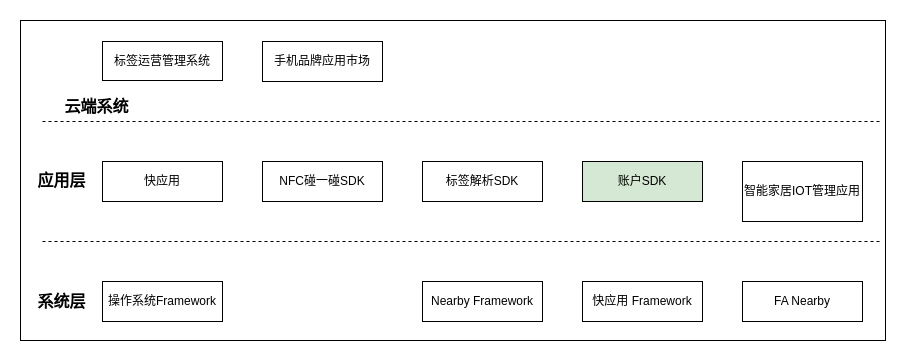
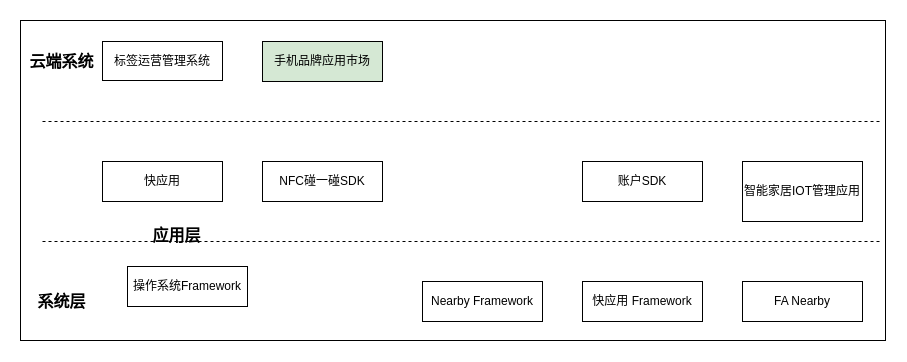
  <mxCell id="0" />
  <mxCell id="1" parent="0" />
  <mxCell id="2" value="" style="rounded=0;whiteSpace=wrap;html=1;fillColor=none;" vertex="1" parent="1"><mxGeometry x="20" y="20" width="865" height="320" as="geometry" /></mxCell>
  <mxCell id="3" value="快应用" style="rounded=0;whiteSpace=wrap;html=1;" vertex="1" parent="1"><mxGeometry x="102" y="161" width="120" height="40" as="geometry" /></mxCell>
  <mxCell id="4" value="NFC碰一碰SDK" style="rounded=0;whiteSpace=wrap;html=1;" vertex="1" parent="1"><mxGeometry x="262" y="161" width="120" height="40" as="geometry" /></mxCell>
- <mxCell id="5" value="账户SDK" style="rounded=0;whiteSpace=wrap;html=1;fillColor=#d5e8d4;" vertex="1" parent="1"><mxGeometry x="582" y="161" width="120" height="40" as="geometry" /></mxCell>
+ <mxCell id="5" value="账户SDK" style="rounded=0;whiteSpace=wrap;html=1;" vertex="1" parent="1"><mxGeometry x="582" y="161" width="120" height="40" as="geometry" /></mxCell>
  <mxCell id="6" value="标签运营管理系统" style="rounded=0;whiteSpace=wrap;html=1;" vertex="1" parent="1"><mxGeometry x="102" y="41" width="120" height="39" as="geometry" /></mxCell>
- <mxCell id="7" value="手机品牌应用市场" style="rounded=0;whiteSpace=wrap;html=1;" vertex="1" parent="1"><mxGeometry x="262" y="41" width="120" height="40" as="geometry" /></mxCell>
- <mxCell id="8" value="标签解析SDK" style="rounded=0;whiteSpace=wrap;html=1;" vertex="1" parent="1"><mxGeometry x="422" y="161" width="120" height="40" as="geometry" /></mxCell>
+ <mxCell id="7" value="手机品牌应用市场" style="rounded=0;whiteSpace=wrap;html=1;fillColor=#d5e8d4;" vertex="1" parent="1"><mxGeometry x="262" y="41" width="120" height="40" as="geometry" /></mxCell>
  <mxCell id="9" value="智能家居IOT管理应用" style="rounded=0;whiteSpace=wrap;html=1;" vertex="1" parent="1"><mxGeometry x="742" y="161" width="120" height="60" as="geometry" /></mxCell>
- <mxCell id="10" value="操作系统Framework" style="rounded=0;whiteSpace=wrap;html=1;" vertex="1" parent="1"><mxGeometry x="102" y="281" width="120" height="40" as="geometry" /></mxCell>
+ <mxCell id="10" value="操作系统Framework" style="rounded=0;whiteSpace=wrap;html=1;" vertex="1" parent="1"><mxGeometry x="127" y="266" width="120" height="40" as="geometry" /></mxCell>
  <mxCell id="11" value="快应用 Framework" style="rounded=0;whiteSpace=wrap;html=1;" vertex="1" parent="1"><mxGeometry x="582" y="281" width="120" height="40" as="geometry" /></mxCell>
  <mxCell id="12" value="Nearby Framework" style="rounded=0;whiteSpace=wrap;html=1;" vertex="1" parent="1"><mxGeometry x="422" y="281" width="120" height="40" as="geometry" /></mxCell>
  <mxCell id="13" value="FA Nearby" style="rounded=0;whiteSpace=wrap;html=1;" vertex="1" parent="1"><mxGeometry x="742" y="281" width="120" height="40" as="geometry" /></mxCell>
  <mxCell id="14" value="" style="endArrow=none;dashed=1;html=1;" edge="1" parent="1"><mxGeometry width="50" height="50" relative="1" as="geometry"><mxPoint x="42" y="121" as="sourcePoint" /><mxPoint x="882" y="121" as="targetPoint" /><Array as="points" /></mxGeometry></mxCell>
  <mxCell id="15" value="" style="endArrow=none;dashed=1;html=1;" edge="1" parent="1"><mxGeometry width="50" height="50" relative="1" as="geometry"><mxPoint x="42" y="241" as="sourcePoint" /><mxPoint x="881" y="241" as="targetPoint" /><Array as="points" /></mxGeometry></mxCell>
- <mxCell id="16" value="&lt;font style=&quot;font-size: 16px&quot;&gt;&lt;b&gt;云端系统&lt;/b&gt;&lt;/font&gt;" style="text;html=1;strokeColor=none;fillColor=none;align=center;verticalAlign=middle;whiteSpace=wrap;rounded=0;" vertex="1" parent="1"><mxGeometry x="58" y="96" width="77" height="20" as="geometry" /></mxCell>
- <mxCell id="17" value="&lt;font style=&quot;font-size: 16px&quot;&gt;&lt;b&gt;应用层&lt;/b&gt;&lt;/font&gt;" style="text;html=1;strokeColor=none;fillColor=none;align=center;verticalAlign=middle;whiteSpace=wrap;rounded=0;" vertex="1" parent="1"><mxGeometry x="23" y="170" width="77" height="20" as="geometry" /></mxCell>
+ <mxCell id="16" value="&lt;font style=&quot;font-size: 16px&quot;&gt;&lt;b&gt;云端系统&lt;/b&gt;&lt;/font&gt;" style="text;html=1;strokeColor=none;fillColor=none;align=center;verticalAlign=middle;whiteSpace=wrap;rounded=0;" vertex="1" parent="1"><mxGeometry x="23" y="51" width="77" height="20" as="geometry" /></mxCell>
+ <mxCell id="17" value="&lt;font style=&quot;font-size: 16px&quot;&gt;&lt;b&gt;应用层&lt;/b&gt;&lt;/font&gt;" style="text;html=1;strokeColor=none;fillColor=none;align=center;verticalAlign=middle;whiteSpace=wrap;rounded=0;" vertex="1" parent="1"><mxGeometry x="138" y="225" width="77" height="20" as="geometry" /></mxCell>
  <mxCell id="18" value="&lt;font style=&quot;font-size: 16px&quot;&gt;&lt;b&gt;系统层&lt;/b&gt;&lt;/font&gt;" style="text;html=1;strokeColor=none;fillColor=none;align=center;verticalAlign=middle;whiteSpace=wrap;rounded=0;" vertex="1" parent="1"><mxGeometry x="23" y="291" width="77" height="20" as="geometry" /></mxCell>
